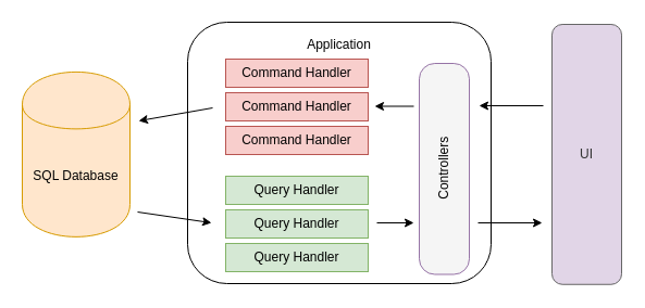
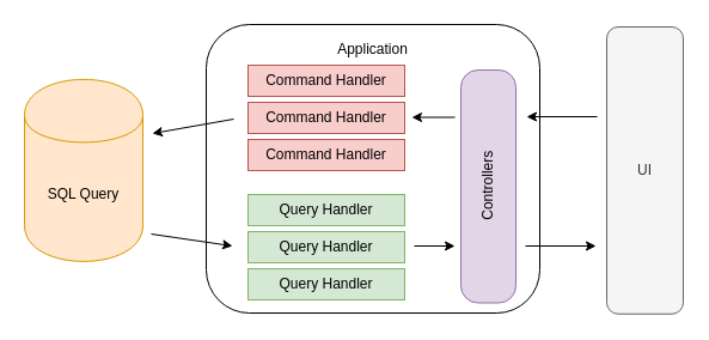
  <mxCell id="0" />
  <mxCell id="1" parent="0" />
  <mxCell id="2" value="Application&lt;br&gt;&lt;br&gt;&lt;br&gt;&lt;br&gt;&lt;br&gt;&lt;br&gt;&lt;br&gt;&lt;br&gt;&lt;br&gt;&lt;br&gt;&lt;br&gt;&lt;br&gt;&lt;br&gt;&lt;br&gt;&lt;br&gt;" style="rounded=1;whiteSpace=wrap;html=1;" vertex="1" parent="1"><mxGeometry x="172" y="20" width="279" height="241" as="geometry" /></mxCell>
- <mxCell id="3" value="SQL Database" style="shape=cylinder;whiteSpace=wrap;html=1;boundedLbl=1;backgroundOutline=1;fillColor=#ffe6cc;strokeColor=#d79b00;" vertex="1" parent="1"><mxGeometry x="20" y="65.88" width="99" height="152" as="geometry" /></mxCell>
- <mxCell id="4" value="Controllers" style="rounded=1;whiteSpace=wrap;html=1;horizontal=0;arcSize=31;fillColor=#f5f5f5;strokeColor=#9673a6;" vertex="1" parent="1"><mxGeometry x="385" y="58" width="46" height="194.5" as="geometry" /></mxCell>
- <mxCell id="5" value="UI" style="rounded=1;whiteSpace=wrap;html=1;fillColor=#e1d5e7;strokeColor=#666666;fontColor=#333333;" vertex="1" parent="1"><mxGeometry x="507" y="22" width="64" height="239.75" as="geometry" /></mxCell>
+ <mxCell id="3" value="SQL Query" style="shape=cylinder;whiteSpace=wrap;html=1;boundedLbl=1;backgroundOutline=1;fillColor=#ffe6cc;strokeColor=#d79b00;" vertex="1" parent="1"><mxGeometry x="20" y="65.88" width="99" height="152" as="geometry" /></mxCell>
+ <mxCell id="4" value="Controllers" style="rounded=1;whiteSpace=wrap;html=1;horizontal=0;arcSize=31;fillColor=#e1d5e7;strokeColor=#9673a6;" vertex="1" parent="1"><mxGeometry x="385" y="58" width="46" height="194.5" as="geometry" /></mxCell>
+ <mxCell id="5" value="UI" style="rounded=1;whiteSpace=wrap;html=1;fillColor=#f5f5f5;strokeColor=#666666;fontColor=#333333;" vertex="1" parent="1"><mxGeometry x="507" y="22" width="64" height="239.75" as="geometry" /></mxCell>
  <mxCell id="6" value="Query Handler" style="rounded=0;whiteSpace=wrap;html=1;fillColor=#d5e8d4;strokeColor=#82b366;" vertex="1" parent="1"><mxGeometry x="207" y="162" width="131" height="26" as="geometry" /></mxCell>
  <mxCell id="7" value="Query Handler" style="rounded=0;whiteSpace=wrap;html=1;fillColor=#d5e8d4;strokeColor=#82b366;" vertex="1" parent="1"><mxGeometry x="207" y="193" width="131" height="26" as="geometry" /></mxCell>
  <mxCell id="8" value="Query Handler" style="rounded=0;whiteSpace=wrap;html=1;fillColor=#d5e8d4;strokeColor=#82b366;" vertex="1" parent="1"><mxGeometry x="207" y="224" width="131" height="26" as="geometry" /></mxCell>
  <mxCell id="9" value="Command Handler" style="rounded=0;whiteSpace=wrap;html=1;fillColor=#f8cecc;strokeColor=#b85450;" vertex="1" parent="1"><mxGeometry x="207" y="85" width="131" height="26" as="geometry" /></mxCell>
  <mxCell id="10" value="Command Handler" style="rounded=0;whiteSpace=wrap;html=1;fillColor=#f8cecc;strokeColor=#b85450;" vertex="1" parent="1"><mxGeometry x="207" y="54" width="131" height="26" as="geometry" /></mxCell>
  <mxCell id="11" value="Command Handler" style="rounded=0;whiteSpace=wrap;html=1;fillColor=#f8cecc;strokeColor=#b85450;" vertex="1" parent="1"><mxGeometry x="207" y="116" width="131" height="26" as="geometry" /></mxCell>
  <mxCell id="12" value="" style="endArrow=classic;html=1;" edge="1" parent="1"><mxGeometry width="50" height="50" relative="1" as="geometry"><mxPoint x="126" y="195" as="sourcePoint" /><mxPoint x="194" y="205" as="targetPoint" /></mxGeometry></mxCell>
  <mxCell id="13" value="" style="endArrow=classic;html=1;" edge="1" parent="1"><mxGeometry width="50" height="50" relative="1" as="geometry"><mxPoint x="346" y="205" as="sourcePoint" /><mxPoint x="380" y="205" as="targetPoint" /></mxGeometry></mxCell>
  <mxCell id="14" value="" style="endArrow=classic;html=1;" edge="1" parent="1"><mxGeometry width="50" height="50" relative="1" as="geometry"><mxPoint x="439" y="205" as="sourcePoint" /><mxPoint x="498" y="205" as="targetPoint" /></mxGeometry></mxCell>
  <mxCell id="15" value="" style="endArrow=classic;html=1;" edge="1" parent="1"><mxGeometry width="50" height="50" relative="1" as="geometry"><mxPoint x="499" y="97" as="sourcePoint" /><mxPoint x="440" y="97" as="targetPoint" /></mxGeometry></mxCell>
  <mxCell id="16" value="" style="endArrow=classic;html=1;" edge="1" parent="1"><mxGeometry width="50" height="50" relative="1" as="geometry"><mxPoint x="380" y="97.5" as="sourcePoint" /><mxPoint x="344" y="97.5" as="targetPoint" /></mxGeometry></mxCell>
  <mxCell id="17" value="" style="endArrow=classic;html=1;" edge="1" parent="1"><mxGeometry width="50" height="50" relative="1" as="geometry"><mxPoint x="195" y="99" as="sourcePoint" /><mxPoint x="127" y="111" as="targetPoint" /></mxGeometry></mxCell>
